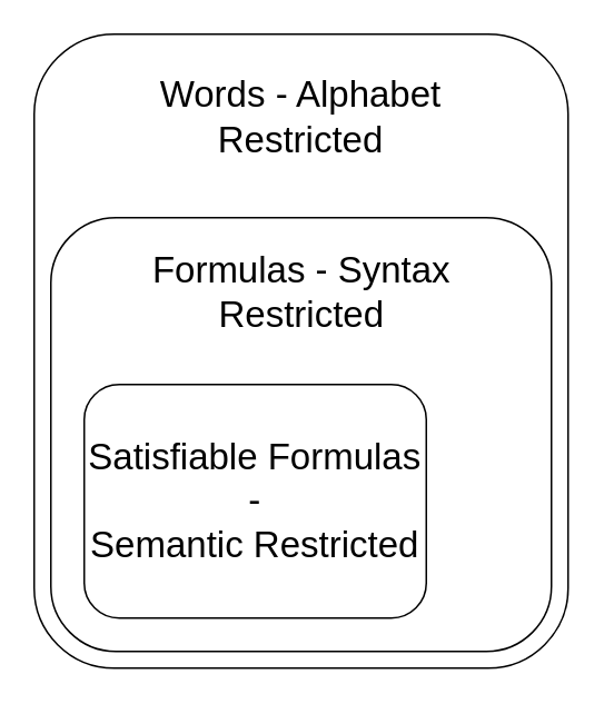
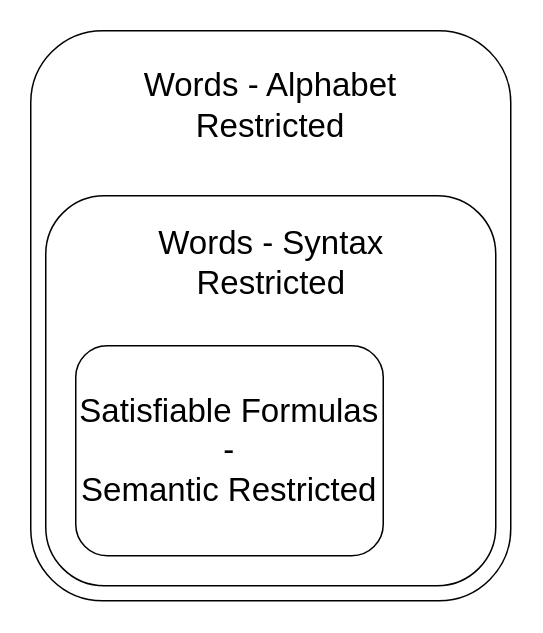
  <mxCell id="0" />
  <mxCell id="1" parent="0" />
  <mxCell id="2" value="" style="rounded=1;whiteSpace=wrap;html=1;" vertex="1" parent="1"><mxGeometry x="20" y="20" width="320" height="380" as="geometry" /></mxCell>
  <mxCell id="3" value="&lt;font style=&quot;font-size: 22px&quot;&gt;Words - Alphabet &lt;font style=&quot;font-size: 22px&quot;&gt;Restricted&lt;/font&gt;&lt;/font&gt;" style="text;html=1;strokeColor=none;fillColor=none;align=center;verticalAlign=middle;whiteSpace=wrap;rounded=0;" vertex="1" parent="1"><mxGeometry x="50" y="60" width="260" height="20" as="geometry" /></mxCell>
  <mxCell id="4" value="" style="rounded=1;whiteSpace=wrap;html=1;" vertex="1" parent="1"><mxGeometry x="30" y="130" width="300" height="260" as="geometry" /></mxCell>
- <mxCell id="5" value="&lt;div style=&quot;font-size: 22px&quot;&gt;&lt;font style=&quot;font-size: 22px&quot;&gt;Formulas - Syntax &lt;br&gt;&lt;/font&gt;&lt;/div&gt;&lt;div style=&quot;font-size: 22px&quot;&gt;&lt;font style=&quot;font-size: 22px&quot;&gt;Restricted&lt;/font&gt;&lt;br&gt;&lt;/div&gt;" style="text;html=1;align=center;verticalAlign=middle;resizable=0;points=[];autosize=1;" vertex="1" parent="1"><mxGeometry x="85" y="160" width="190" height="30" as="geometry" /></mxCell>
+ <mxCell id="5" value="&lt;div style=&quot;font-size: 22px&quot;&gt;&lt;font style=&quot;font-size: 22px&quot;&gt;Words - Syntax &lt;br&gt;&lt;/font&gt;&lt;/div&gt;&lt;div style=&quot;font-size: 22px&quot;&gt;&lt;font style=&quot;font-size: 22px&quot;&gt;Restricted&lt;/font&gt;&lt;br&gt;&lt;/div&gt;" style="text;html=1;align=center;verticalAlign=middle;resizable=0;points=[];autosize=1;" vertex="1" parent="1"><mxGeometry x="85" y="160" width="190" height="30" as="geometry" /></mxCell>
  <mxCell id="6" style="edgeStyle=orthogonalEdgeStyle;rounded=0;orthogonalLoop=1;jettySize=auto;html=1;exitX=0.5;exitY=1;exitDx=0;exitDy=0;" edge="1" parent="1" source="3" target="3"><mxGeometry relative="1" as="geometry" /></mxCell>
  <mxCell id="7" value="&lt;div style=&quot;font-size: 22px&quot;&gt;&lt;font style=&quot;font-size: 22px&quot;&gt;Satisfiable Formulas -&lt;/font&gt;&lt;/div&gt;&lt;div style=&quot;font-size: 22px&quot;&gt;&lt;font style=&quot;font-size: 22px&quot;&gt;Semantic Restricted&lt;/font&gt;&lt;br&gt;&lt;/div&gt;" style="rounded=1;whiteSpace=wrap;html=1;" vertex="1" parent="1"><mxGeometry x="50" y="230" width="205" height="140" as="geometry" /></mxCell>
